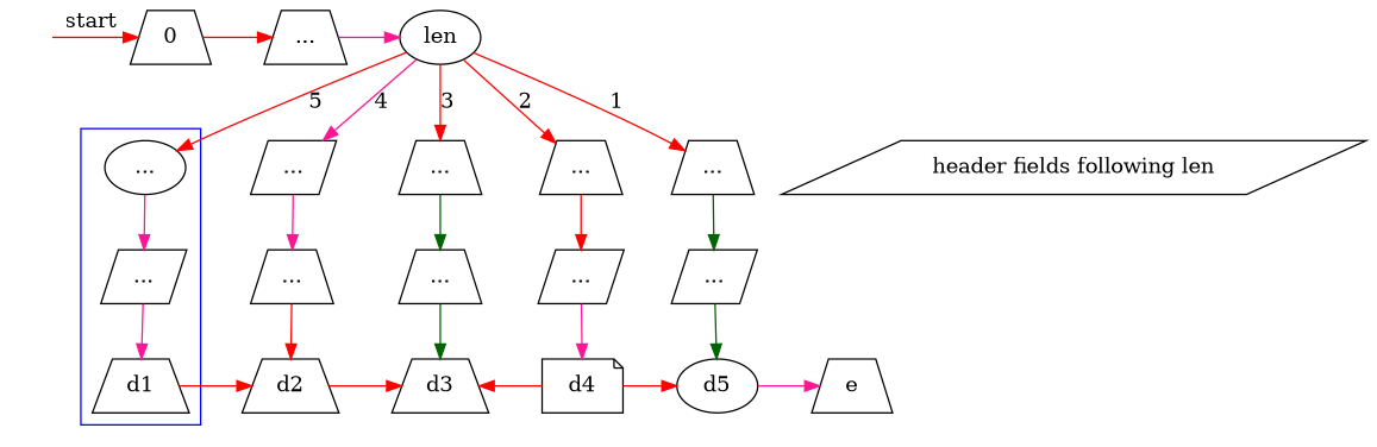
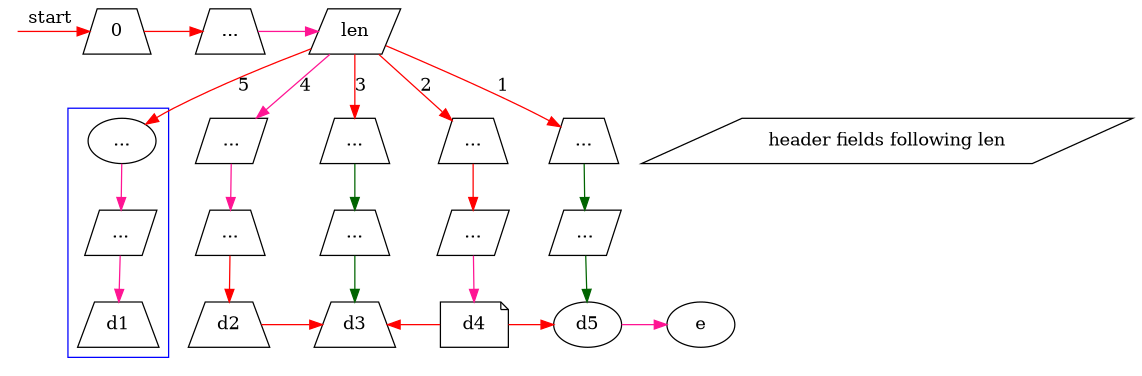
  digraph {
    compound=true
    newrank=true
    node [shape=trapezium]
    edge [color=red]
    s [shape=point style=invis]
    n2 [label="..."]
    0
-   len [shape=ellipse]
+   len [shape=parallelogram]
    n5 [label="..." shape=point style=invis]
    n6 [label="..." shape=ellipse]
    n7 [label="..." shape=parallelogram]
    n8 [label="..."]
    n9 [label="..."]
    n10 [label="..."]
    n11 [label="header fields following len" shape=parallelogram]
    d0 [shape=point style=invis]
-   e
+   e [shape=ellipse]
    d1
    d2
    d3
    d4 [shape=note]
    d5 [shape=ellipse]
    n19 [label="..." shape=parallelogram]
    n20 [label="..."]
    n21 [label="..."]
    n22 [label="..." shape=parallelogram]
    n23 [label="..." shape=parallelogram]
    subgraph sub_1 {
      rank=same
      s
      n2
      0
      len
    }
    subgraph sub_2 {
      rank=same
      n5
      n6
      n7
      n8
      n9
      n10
      n11
    }
    subgraph sub_3 {
      rank=same
      d0
      e
      d1
      d2
      d3
      d4
      d5
    }
    subgraph cluster_4 {
      style=invis
      n5
      d0
    }
    subgraph cluster_5 {
      color=blue
      n6
      d1
      n19
    }
    subgraph cluster_6 {
      style=invis
      n7
      d2
      n20
    }
    subgraph cluster_7 {
      style=invis
      n8
      d3
      n21
    }
    subgraph cluster_8 {
      style=invis
      n9
      d4
      n22
    }
    subgraph cluster_9 {
      style=invis
      n10
      d5
      n23
    }
    s -> 0 [label=start]
    n2 -> len [color=deeppink]
    0 -> n2
    len -> n5 [style=invis color=""]
    len -> n6 [label=5]
    len -> n7 [color=deeppink label=4]
    len -> n8 [label=3]
    len -> n9 [label=2]
    len -> n10 [label=1]
    len -> n11 [style=invis color=""]
    n6 -> n19 [color=deeppink]
    n7 -> n20 [color=deeppink]
    n8 -> n21 [color=darkgreen]
    n9 -> n22
    n10 -> n23 [color=darkgreen]
    d0 -> d1 [style=invis color=""]
-   d1 -> d2
    d2 -> d3
    d4 -> d3
    d4 -> d5
    d5 -> e [color=deeppink]
    n19 -> d1 [color=deeppink]
    n20 -> d2
    n21 -> d3 [color=darkgreen]
    n22 -> d4 [color=deeppink]
    n23 -> d5 [color=darkgreen]
  }
